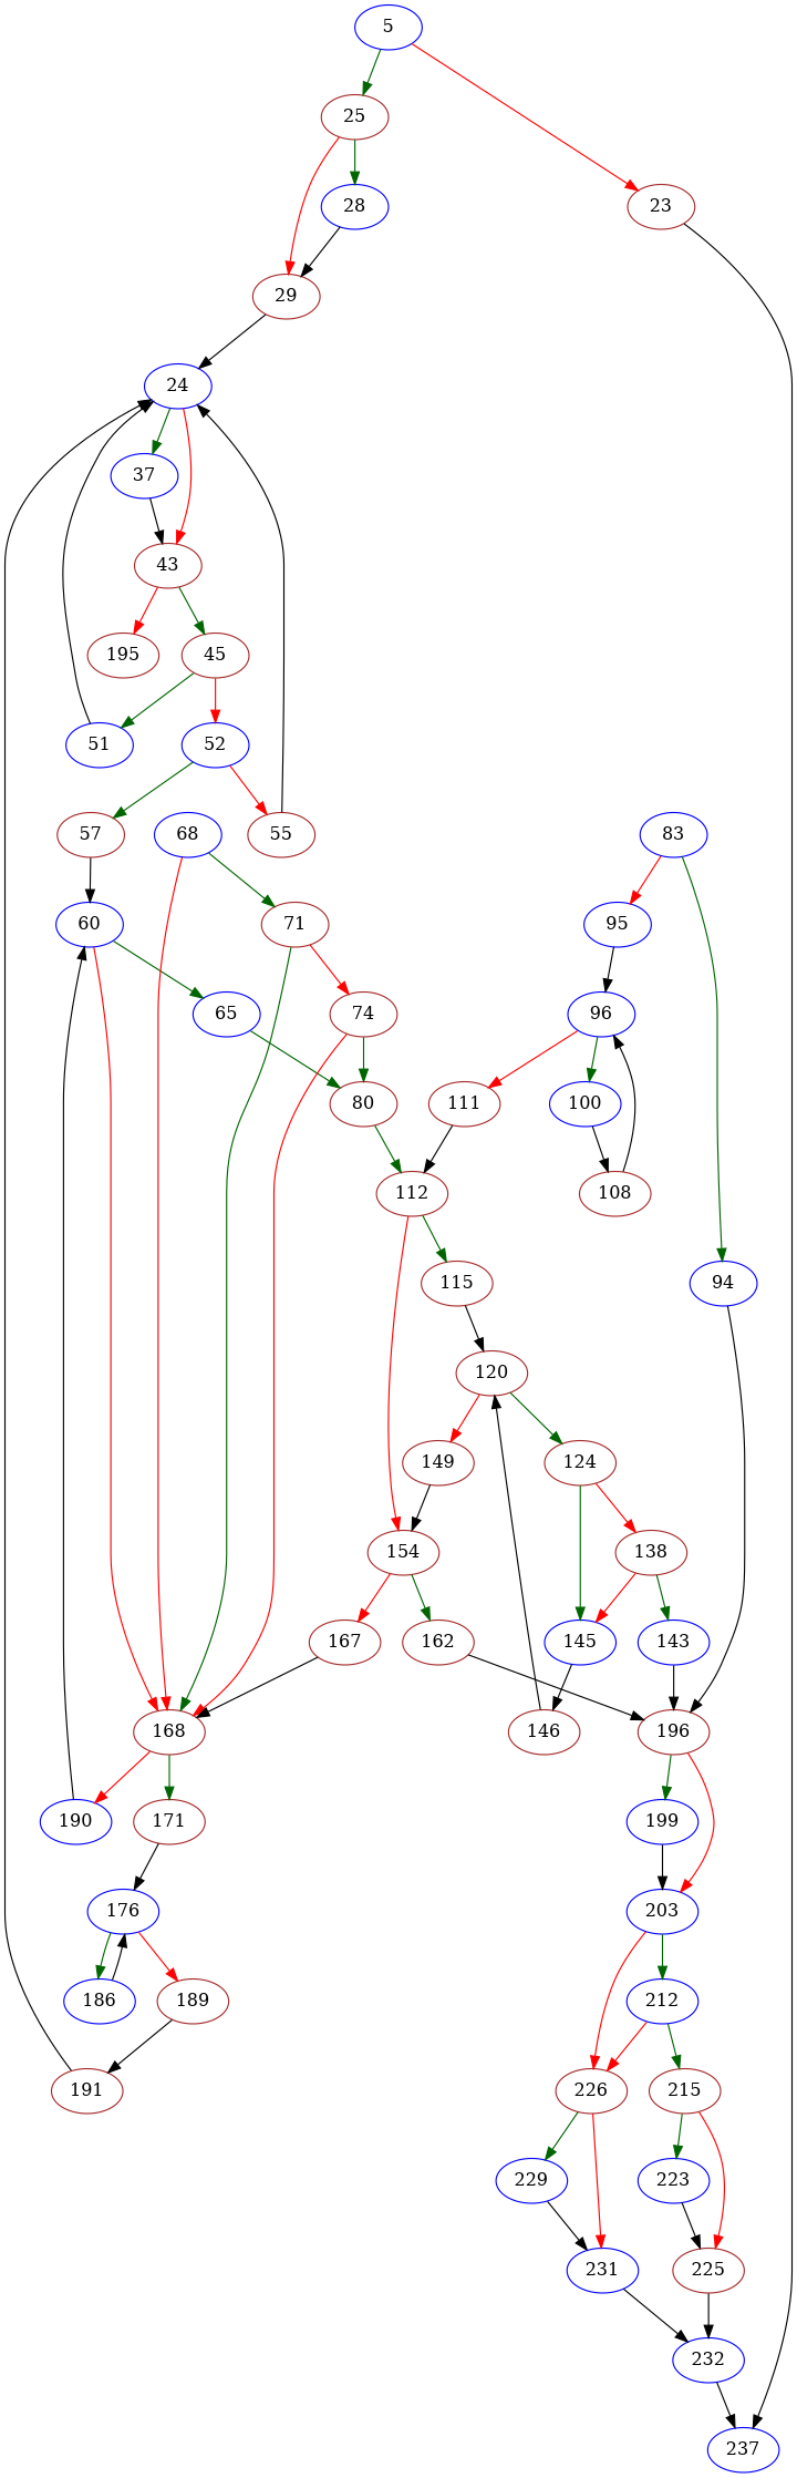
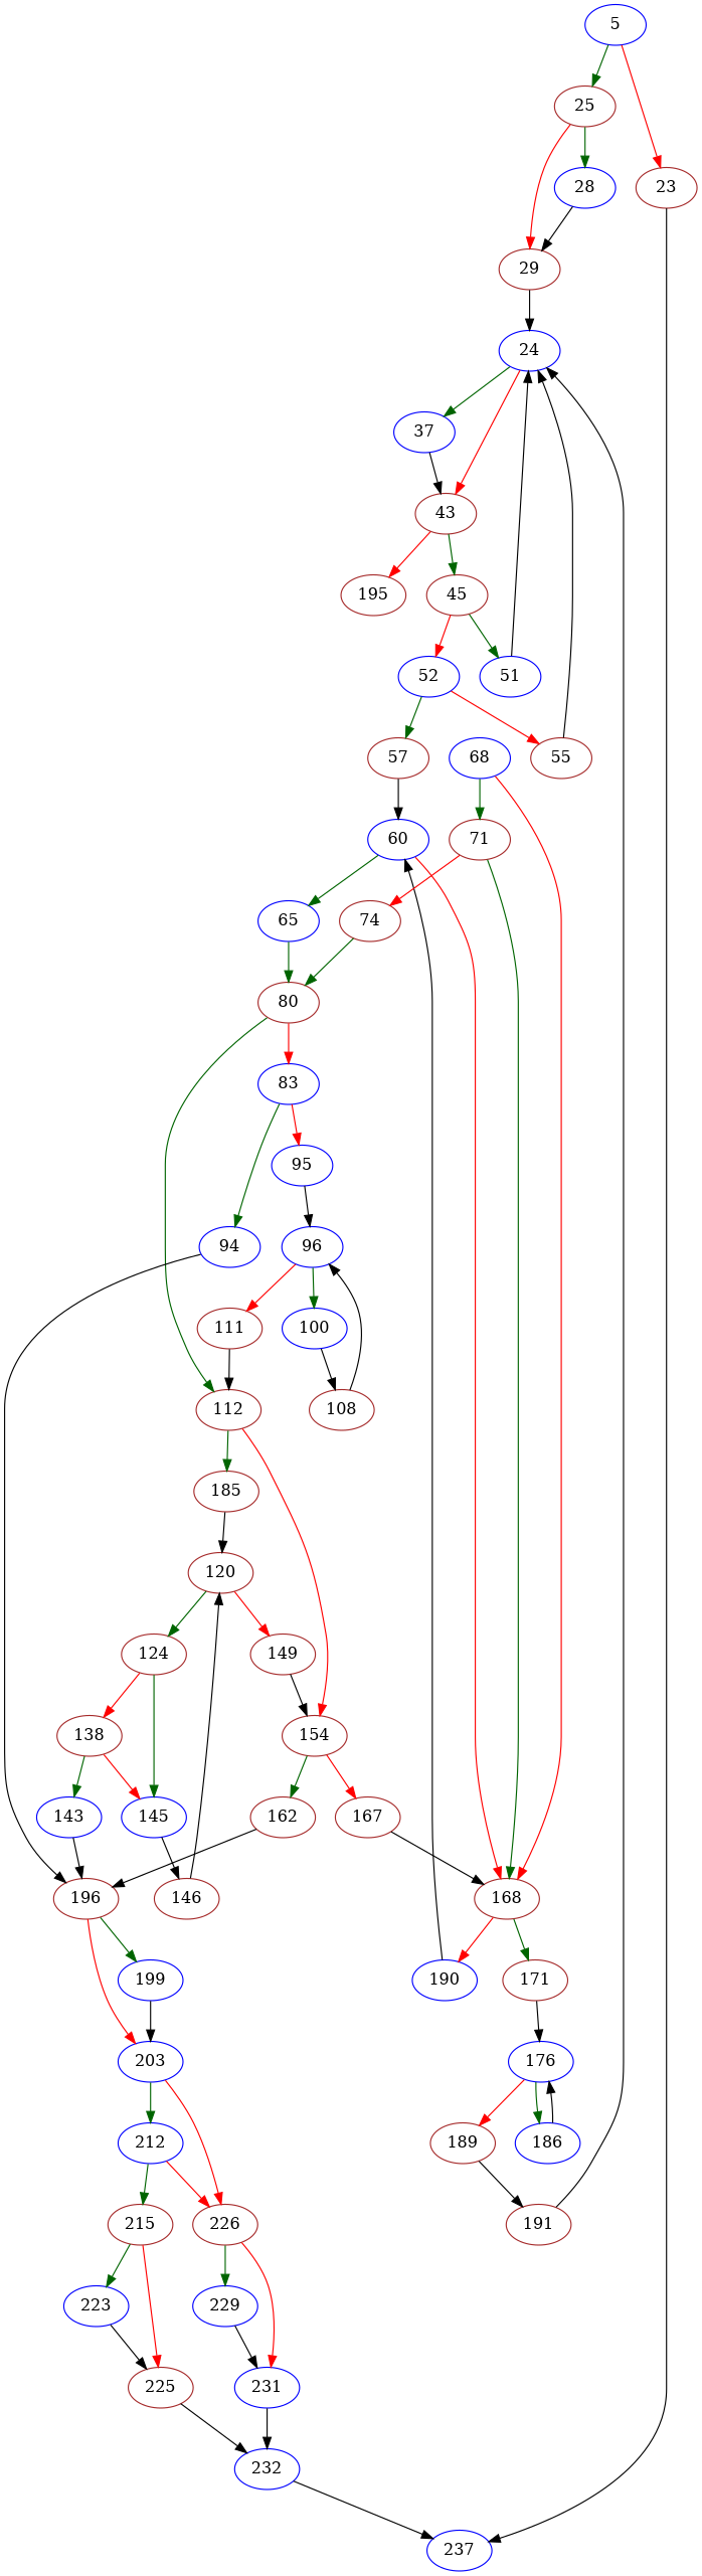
  strict digraph {
    node [color=brown]
    5 [color=blue entry=true]
    25
    23
    28 [color=blue]
    29
    237 [color=blue]
    n7 [color=blue label=24]
    37 [color=blue]
    43
    45
    195
    51 [color=blue]
    52 [color=blue]
    57
    55
    199 [color=blue]
    196
    203 [color=blue]
    60 [color=blue]
    65 [color=blue]
    168
    80
    171
    190 [color=blue]
    112
    83 [color=blue]
    68 [color=blue]
    71
    176 [color=blue]
-   115
+   115 [label=185]
    154
    94 [color=blue]
    95 [color=blue]
    74
    120
    162
    167
    96 [color=blue]
    100 [color=blue]
    111
    212 [color=blue]
    226
    108
    124
    149
    145 [color=blue]
    138
    146
    143 [color=blue]
    186 [color=blue]
    189
    191
    215
    229 [color=blue]
    231 [color=blue]
    223 [color=blue]
    225
    232 [color=blue]
    5 -> 25 [color=darkgreen cond=true]
    5 -> 23 [color=red cond=false]
    25 -> 28 [color=darkgreen cond=true]
    25 -> 29 [color=red cond=false]
    23 -> 237
    28 -> 29
    29 -> n7
    n7 -> 37 [color=darkgreen cond=true]
    n7 -> 43 [color=red cond=false]
    37 -> 43
    43 -> 45 [color=darkgreen cond=true]
    43 -> 195 [color=red cond=false]
    45 -> 51 [color=darkgreen cond=true]
    45 -> 52 [color=red cond=false]
    51 -> n7
    52 -> 57 [color=darkgreen cond=true]
    52 -> 55 [color=red cond=false]
    57 -> 60
    55 -> n7
    199 -> 203
    196 -> 199 [color=darkgreen cond=true]
    196 -> 203 [color=red cond=false]
    203 -> 212 [color=darkgreen cond=true]
    203 -> 226 [color=red cond=false]
    60 -> 65 [color=darkgreen cond=true]
    60 -> 168 [color=red cond=false]
    65 -> 80 [color=darkgreen cond=true]
    168 -> 171 [color=darkgreen cond=true]
    168 -> 190 [color=red cond=false]
    80 -> 112 [color=darkgreen cond=true]
+   80 -> 83 [color=red cond=false]
    171 -> 176
    190 -> 60
    112 -> 115 [color=darkgreen cond=true]
    112 -> 154 [color=red cond=false]
    83 -> 94 [color=darkgreen cond=true]
    83 -> 95 [color=red cond=false]
    68 -> 168 [color=red cond=false]
    68 -> 71 [color=darkgreen cond=true]
    71 -> 168 [color=darkgreen cond=true]
    71 -> 74 [color=red cond=false]
    176 -> 186 [color=darkgreen cond=true]
    176 -> 189 [color=red cond=false]
    115 -> 120
    154 -> 162 [color=darkgreen cond=true]
    154 -> 167 [color=red cond=false]
    94 -> 196
    95 -> 96
-   74 -> 168 [color=red cond=false]
    74 -> 80 [color=darkgreen cond=true]
    120 -> 124 [color=darkgreen cond=true]
    120 -> 149 [color=red cond=false]
    162 -> 196
    167 -> 168
    96 -> 100 [color=darkgreen cond=true]
    96 -> 111 [color=red cond=false]
    100 -> 108
    111 -> 112
    212 -> 226 [color=red cond=false]
    212 -> 215 [color=darkgreen cond=true]
    226 -> 229 [color=darkgreen cond=true]
    226 -> 231 [color=red cond=false]
    108 -> 96
    124 -> 145 [color=darkgreen cond=true]
    124 -> 138 [color=red cond=false]
    149 -> 154
    145 -> 146
    138 -> 145 [color=red cond=false]
    138 -> 143 [color=darkgreen cond=true]
    146 -> 120
    143 -> 196
    186 -> 176
    189 -> 191
    191 -> n7
    215 -> 223 [color=darkgreen cond=true]
    215 -> 225 [color=red cond=false]
    229 -> 231
    231 -> 232
    223 -> 225
    225 -> 232
    232 -> 237
  }
